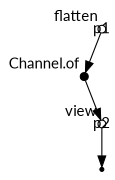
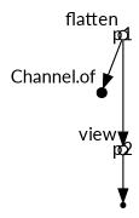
  digraph {
    fontname=Lato
    node [fixedsize=true fontname=Lato shape=point]
    edge [fontname=Lato]
    p0 [width=0.1 xlabel="Channel.of"]
    p1 [shape=circle width=0.1 xlabel=flatten]
    p2 [shape=circle width=0.1 xlabel=view]
    p3 [fixedsize=""]
    p1 -> p0
-   p0 -> p2
+   p1 -> p2
    p2 -> p3
  }
